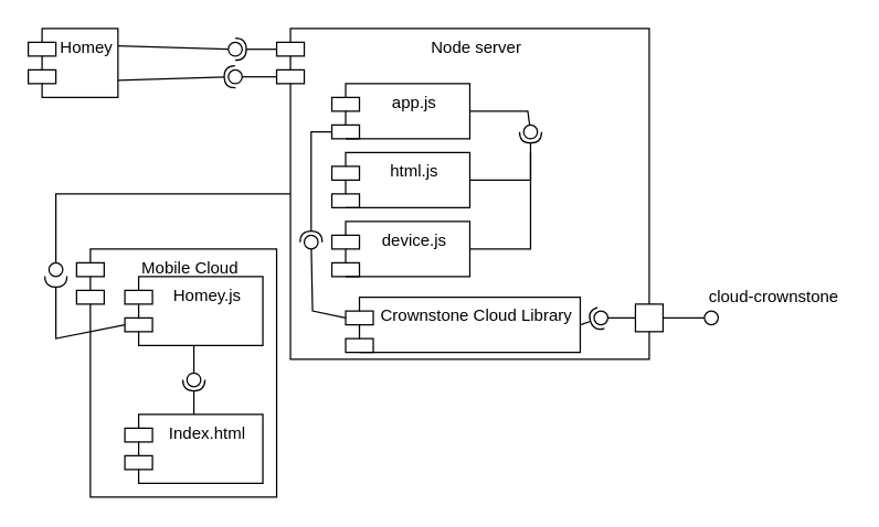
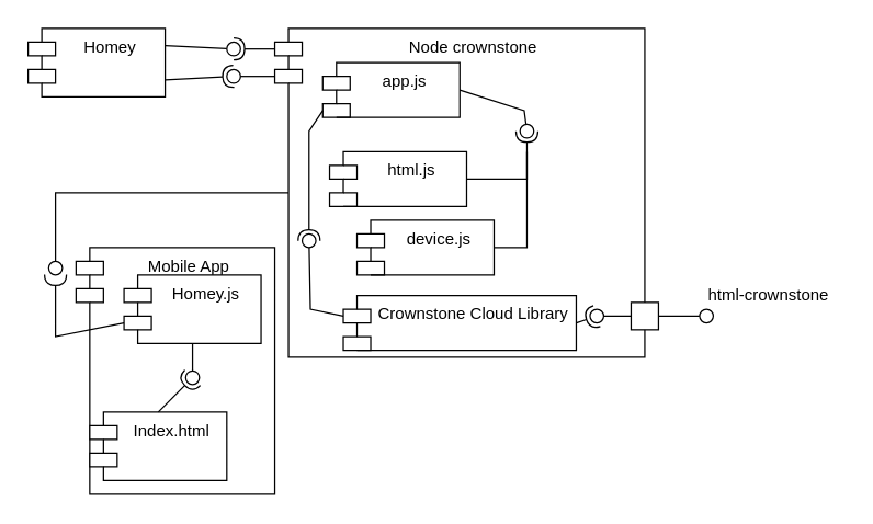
  <mxCell id="0" />
  <mxCell id="1" parent="0" />
- <mxCell id="2" value="Mobile Cloud" style="shape=module;align=left;spacingLeft=20;align=center;verticalAlign=top;" vertex="1" parent="1"><mxGeometry x="55" y="180" width="145" height="180" as="geometry" /></mxCell>
- <mxCell id="3" value="Index.html" style="shape=module;align=left;spacingLeft=20;align=center;verticalAlign=top;" vertex="1" parent="1"><mxGeometry x="90" y="300" width="100" height="50" as="geometry" /></mxCell>
+ <mxCell id="2" value="Mobile App" style="shape=module;align=left;spacingLeft=20;align=center;verticalAlign=top;" vertex="1" parent="1"><mxGeometry x="55" y="180" width="145" height="180" as="geometry" /></mxCell>
+ <mxCell id="3" value="Index.html" style="shape=module;align=left;spacingLeft=20;align=center;verticalAlign=top;" vertex="1" parent="1"><mxGeometry x="65" y="300" width="100" height="50" as="geometry" /></mxCell>
  <mxCell id="4" value="Homey.js" style="shape=module;align=left;spacingLeft=20;align=center;verticalAlign=top;" vertex="1" parent="1"><mxGeometry x="90" y="200" width="100" height="50" as="geometry" /></mxCell>
  <mxCell id="5" value="" style="rounded=0;orthogonalLoop=1;jettySize=auto;html=1;endArrow=none;endFill=0;exitX=0.5;exitY=1;exitDx=0;exitDy=0;" edge="1" target="7" parent="1" source="4"><mxGeometry relative="1" as="geometry"><mxPoint x="170" y="315" as="sourcePoint" /></mxGeometry></mxCell>
  <mxCell id="6" value="" style="rounded=0;orthogonalLoop=1;jettySize=auto;html=1;endArrow=halfCircle;endFill=0;entryX=0.5;entryY=0.5;entryDx=0;entryDy=0;endSize=6;strokeWidth=1;exitX=0.5;exitY=0;exitDx=0;exitDy=0;" edge="1" target="7" parent="1" source="3"><mxGeometry relative="1" as="geometry"><mxPoint x="200" y="315" as="sourcePoint" /></mxGeometry></mxCell>
  <mxCell id="7" value="" style="ellipse;whiteSpace=wrap;html=1;fontFamily=Helvetica;fontSize=12;fontColor=#000000;align=center;strokeColor=#000000;fillColor=#ffffff;points=[];aspect=fixed;resizable=0;" vertex="1" parent="1"><mxGeometry x="135" y="270" width="10" height="10" as="geometry" /></mxCell>
- <mxCell id="8" value="Node server" style="shape=module;align=left;spacingLeft=20;align=center;verticalAlign=top;" vertex="1" parent="1"><mxGeometry x="200" y="20" width="270" height="240" as="geometry" /></mxCell>
- <mxCell id="9" value="Homey" style="shape=module;align=left;spacingLeft=20;align=center;verticalAlign=top;" vertex="1" parent="1"><mxGeometry x="20" y="20" width="65" height="50" as="geometry" /></mxCell>
+ <mxCell id="8" value="Node crownstone" style="shape=module;align=left;spacingLeft=20;align=center;verticalAlign=top;" vertex="1" parent="1"><mxGeometry x="200" y="20" width="270" height="240" as="geometry" /></mxCell>
+ <mxCell id="9" value="Homey" style="shape=module;align=left;spacingLeft=20;align=center;verticalAlign=top;" vertex="1" parent="1"><mxGeometry x="20" y="20" width="100" height="50" as="geometry" /></mxCell>
  <mxCell id="10" value="" style="rounded=0;orthogonalLoop=1;jettySize=auto;html=1;endArrow=none;endFill=0;exitX=1;exitY=0.25;exitDx=0;exitDy=0;" edge="1" target="12" parent="1" source="9"><mxGeometry relative="1" as="geometry"><mxPoint x="150" y="35" as="sourcePoint" /></mxGeometry></mxCell>
  <mxCell id="11" value="" style="rounded=0;orthogonalLoop=1;jettySize=auto;html=1;endArrow=halfCircle;endFill=0;entryX=0.5;entryY=0.5;entryDx=0;entryDy=0;endSize=6;strokeWidth=1;exitX=0;exitY=0;exitDx=0;exitDy=15;exitPerimeter=0;" edge="1" target="12" parent="1" source="8"><mxGeometry relative="1" as="geometry"><mxPoint x="190" y="35" as="sourcePoint" /></mxGeometry></mxCell>
  <mxCell id="12" value="" style="ellipse;whiteSpace=wrap;html=1;fontFamily=Helvetica;fontSize=12;fontColor=#000000;align=center;strokeColor=#000000;fillColor=#ffffff;points=[];aspect=fixed;resizable=0;" vertex="1" parent="1"><mxGeometry x="165" y="30" width="10" height="10" as="geometry" /></mxCell>
  <mxCell id="13" value="" style="rounded=0;orthogonalLoop=1;jettySize=auto;html=1;endArrow=none;endFill=0;exitX=0;exitY=0;exitDx=0;exitDy=35;exitPerimeter=0;" edge="1" target="15" parent="1" source="8"><mxGeometry relative="1" as="geometry"><mxPoint x="100" y="175" as="sourcePoint" /></mxGeometry></mxCell>
  <mxCell id="14" value="" style="rounded=0;orthogonalLoop=1;jettySize=auto;html=1;endArrow=halfCircle;endFill=0;entryX=0.5;entryY=0.5;entryDx=0;entryDy=0;endSize=6;strokeWidth=1;exitX=1;exitY=0.75;exitDx=0;exitDy=0;" edge="1" target="15" parent="1" source="9"><mxGeometry relative="1" as="geometry"><mxPoint x="140" y="175" as="sourcePoint" /></mxGeometry></mxCell>
  <mxCell id="15" value="" style="ellipse;whiteSpace=wrap;html=1;fontFamily=Helvetica;fontSize=12;fontColor=#000000;align=center;strokeColor=#000000;fillColor=#ffffff;points=[];aspect=fixed;resizable=0;" vertex="1" parent="1"><mxGeometry x="165" y="50" width="10" height="10" as="geometry" /></mxCell>
- <mxCell id="16" value="app.js" style="shape=module;align=left;spacingLeft=20;align=center;verticalAlign=top;" vertex="1" parent="1"><mxGeometry x="240" y="60" width="100" height="40" as="geometry" /></mxCell>
+ <mxCell id="16" value="app.js" style="shape=module;align=left;spacingLeft=20;align=center;verticalAlign=top;" vertex="1" parent="1"><mxGeometry x="235" y="45" width="100" height="40" as="geometry" /></mxCell>
  <mxCell id="17" value="html.js" style="shape=module;align=left;spacingLeft=20;align=center;verticalAlign=top;" vertex="1" parent="1"><mxGeometry x="240" y="110" width="100" height="40" as="geometry" /></mxCell>
- <mxCell id="18" value="device.js" style="shape=module;align=left;spacingLeft=20;align=center;verticalAlign=top;" vertex="1" parent="1"><mxGeometry x="240" y="160" width="100" height="40" as="geometry" /></mxCell>
+ <mxCell id="18" value="device.js" style="shape=module;align=left;spacingLeft=20;align=center;verticalAlign=top;" vertex="1" parent="1"><mxGeometry x="260" y="160" width="100" height="40" as="geometry" /></mxCell>
  <mxCell id="19" value="Crownstone Cloud Library" style="shape=module;align=left;spacingLeft=20;align=center;verticalAlign=top;" vertex="1" parent="1"><mxGeometry x="250" y="215" width="170" height="40" as="geometry" /></mxCell>
  <mxCell id="20" value="" style="whiteSpace=wrap;html=1;aspect=fixed;" vertex="1" parent="1"><mxGeometry x="460" y="220" width="20" height="20" as="geometry" /></mxCell>
  <mxCell id="21" value="" style="rounded=0;orthogonalLoop=1;jettySize=auto;html=1;endArrow=none;endFill=0;exitX=0;exitY=0.5;exitDx=0;exitDy=0;" edge="1" target="23" parent="1" source="20"><mxGeometry relative="1" as="geometry"><mxPoint x="430" y="195" as="sourcePoint" /></mxGeometry></mxCell>
  <mxCell id="22" value="" style="rounded=0;orthogonalLoop=1;jettySize=auto;html=1;endArrow=halfCircle;endFill=0;entryX=0.5;entryY=0.5;entryDx=0;entryDy=0;endSize=6;strokeWidth=1;exitX=1;exitY=0.5;exitDx=0;exitDy=0;" edge="1" target="23" parent="1" source="19"><mxGeometry relative="1" as="geometry"><mxPoint x="470" y="195" as="sourcePoint" /></mxGeometry></mxCell>
  <mxCell id="23" value="" style="ellipse;whiteSpace=wrap;html=1;fontFamily=Helvetica;fontSize=12;fontColor=#000000;align=center;strokeColor=#000000;fillColor=#ffffff;points=[];aspect=fixed;resizable=0;" vertex="1" parent="1"><mxGeometry x="430" y="225" width="10" height="10" as="geometry" /></mxCell>
  <mxCell id="24" value="" style="rounded=0;orthogonalLoop=1;jettySize=auto;html=1;endArrow=none;endFill=0;exitX=1;exitY=0.5;exitDx=0;exitDy=0;" edge="1" parent="1" source="20"><mxGeometry relative="1" as="geometry"><mxPoint x="480" y="345" as="sourcePoint" /><mxPoint x="520" y="230" as="targetPoint" /></mxGeometry></mxCell>
  <mxCell id="25" value="" style="ellipse;whiteSpace=wrap;html=1;fontFamily=Helvetica;fontSize=12;fontColor=#000000;align=center;strokeColor=#000000;fillColor=#ffffff;points=[];aspect=fixed;resizable=0;" vertex="1" parent="1"><mxGeometry x="510" y="225" width="10" height="10" as="geometry" /></mxCell>
- <mxCell id="26" value="cloud-crownstone" style="text;html=1;align=center;verticalAlign=middle;resizable=0;points=[];autosize=1;" vertex="1" parent="1"><mxGeometry x="505" y="205" width="110" height="20" as="geometry" /></mxCell>
+ <mxCell id="26" value="html-crownstone" style="text;html=1;align=center;verticalAlign=middle;resizable=0;points=[];autosize=1;" vertex="1" parent="1"><mxGeometry x="505" y="205" width="110" height="20" as="geometry" /></mxCell>
  <mxCell id="27" value="" style="rounded=0;orthogonalLoop=1;jettySize=auto;html=1;endArrow=none;endFill=0;exitX=0;exitY=0.5;exitDx=10;exitDy=0;exitPerimeter=0;" edge="1" target="29" parent="1" source="8"><mxGeometry relative="1" as="geometry"><mxPoint x="25" y="225" as="sourcePoint" /><Array as="points"><mxPoint x="40" y="140" /></Array></mxGeometry></mxCell>
  <mxCell id="28" value="" style="rounded=0;orthogonalLoop=1;jettySize=auto;html=1;endArrow=halfCircle;endFill=0;endSize=6;strokeWidth=1;exitX=0;exitY=0;exitDx=0;exitDy=35;exitPerimeter=0;entryX=0.5;entryY=0.967;entryDx=0;entryDy=0;entryPerimeter=0;" edge="1" target="29" parent="1" source="4"><mxGeometry relative="1" as="geometry"><mxPoint x="105" y="125" as="sourcePoint" /><mxPoint x="45" y="200" as="targetPoint" /><Array as="points"><mxPoint x="40" y="245" /></Array></mxGeometry></mxCell>
  <mxCell id="29" value="" style="ellipse;whiteSpace=wrap;html=1;fontFamily=Helvetica;fontSize=12;fontColor=#000000;align=center;strokeColor=#000000;fillColor=#ffffff;points=[];aspect=fixed;resizable=0;" vertex="1" parent="1"><mxGeometry x="35" y="190" width="10" height="10" as="geometry" /></mxCell>
  <mxCell id="30" value="" style="rounded=0;orthogonalLoop=1;jettySize=auto;html=1;endArrow=none;endFill=0;exitX=1;exitY=0.5;exitDx=0;exitDy=0;" edge="1" target="32" parent="1" source="16"><mxGeometry relative="1" as="geometry"><mxPoint x="364" y="75" as="sourcePoint" /><Array as="points"><mxPoint x="382" y="80" /></Array></mxGeometry></mxCell>
  <mxCell id="31" value="" style="rounded=0;orthogonalLoop=1;jettySize=auto;html=1;endArrow=halfCircle;endFill=0;entryX=0.5;entryY=0.5;entryDx=0;entryDy=0;endSize=6;strokeWidth=1;exitX=1;exitY=0.5;exitDx=0;exitDy=0;" edge="1" target="32" parent="1" source="18"><mxGeometry relative="1" as="geometry"><mxPoint x="404" y="75" as="sourcePoint" /><Array as="points"><mxPoint x="384" y="180" /></Array></mxGeometry></mxCell>
  <mxCell id="32" value="" style="ellipse;whiteSpace=wrap;html=1;fontFamily=Helvetica;fontSize=12;fontColor=#000000;align=center;strokeColor=#000000;fillColor=#ffffff;points=[];aspect=fixed;resizable=0;" vertex="1" parent="1"><mxGeometry x="379" y="90" width="10" height="10" as="geometry" /></mxCell>
  <mxCell id="33" value="" style="endArrow=none;html=1;exitX=1;exitY=0.5;exitDx=0;exitDy=0;rounded=0;" edge="1" parent="1" source="17"><mxGeometry width="50" height="50" relative="1" as="geometry"><mxPoint x="390" y="170" as="sourcePoint" /><mxPoint x="384" y="110" as="targetPoint" /><Array as="points"><mxPoint x="384" y="130" /></Array></mxGeometry></mxCell>
  <mxCell id="34" value="" style="rounded=0;orthogonalLoop=1;jettySize=auto;html=1;endArrow=none;endFill=0;exitX=0;exitY=0;exitDx=0;exitDy=15;exitPerimeter=0;" edge="1" target="36" parent="1" source="19"><mxGeometry relative="1" as="geometry"><mxPoint x="165" y="105" as="sourcePoint" /><Array as="points"><mxPoint x="226" y="225" /></Array></mxGeometry></mxCell>
  <mxCell id="35" value="" style="rounded=0;orthogonalLoop=1;jettySize=auto;html=1;endArrow=halfCircle;endFill=0;entryX=0.5;entryY=0.5;entryDx=0;entryDy=0;endSize=6;strokeWidth=1;exitX=0;exitY=0;exitDx=0;exitDy=35;exitPerimeter=0;" edge="1" target="36" parent="1" source="16"><mxGeometry relative="1" as="geometry"><mxPoint x="205" y="105" as="sourcePoint" /><Array as="points"><mxPoint x="225" y="95" /></Array></mxGeometry></mxCell>
  <mxCell id="36" value="" style="ellipse;whiteSpace=wrap;html=1;fontFamily=Helvetica;fontSize=12;fontColor=#000000;align=center;strokeColor=#000000;fillColor=#ffffff;points=[];aspect=fixed;resizable=0;" vertex="1" parent="1"><mxGeometry x="220" y="170" width="10" height="10" as="geometry" /></mxCell>
